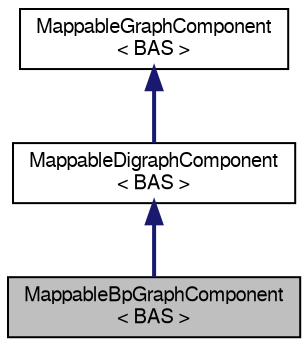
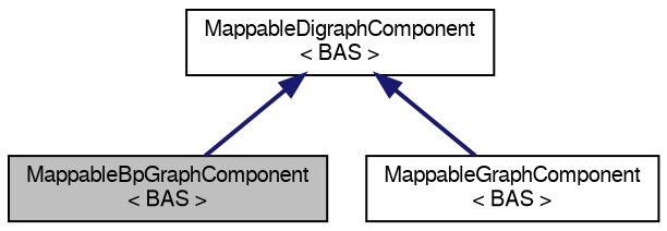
  digraph {
    node [color=black fillcolor=white fontname=FreeSans fontsize=10 shape=record style=filled]
    edge [color=midnightblue dir=back fontname=FreeSans fontsize=10 labelfontname=FreeSans labelfontsize=10 style=bold]
    n1 [fillcolor=grey75 fontcolor=black height=0.2 label="MappableBpGraphComponent\l\< BAS \>" width=0.4]
    n2 [height=0.2 label="MappableGraphComponent\l\< BAS \>" width=0.4]
    n3 [height=0.2 label="MappableDigraphComponent\l\< BAS \>" width=0.4]
    n3 -> n1
-   n2 -> n3
+   n3 -> n2
  }
